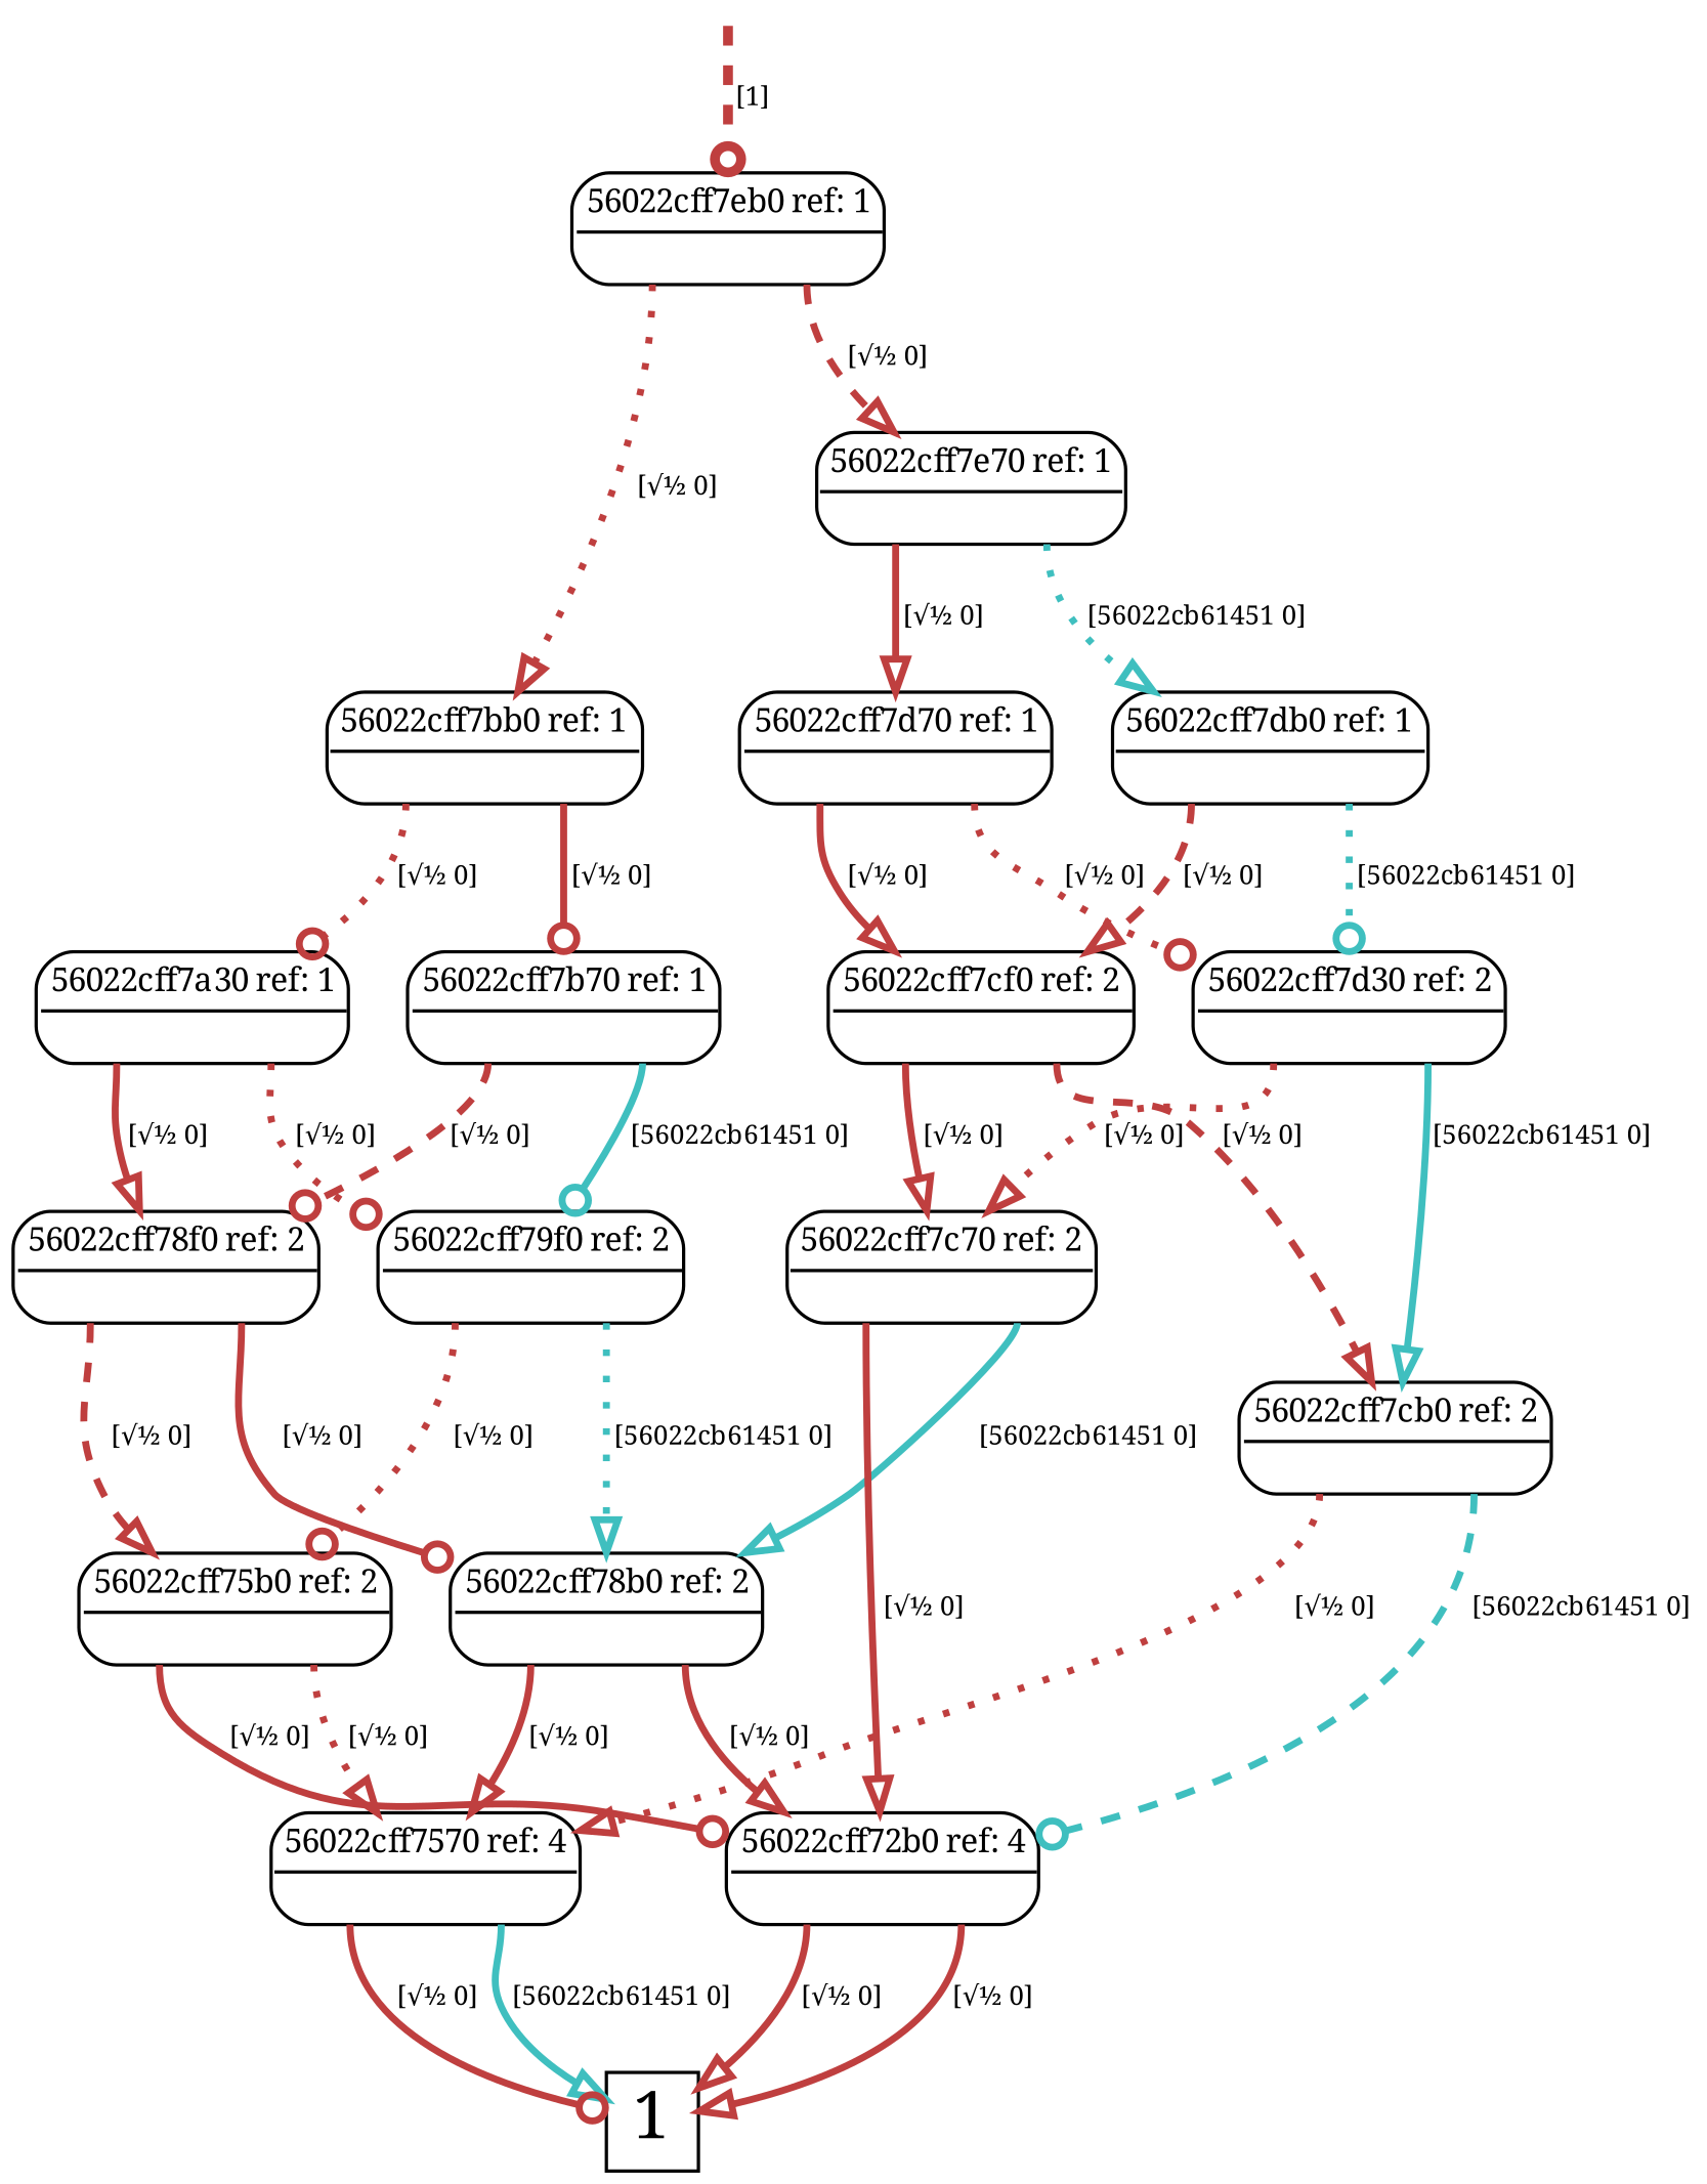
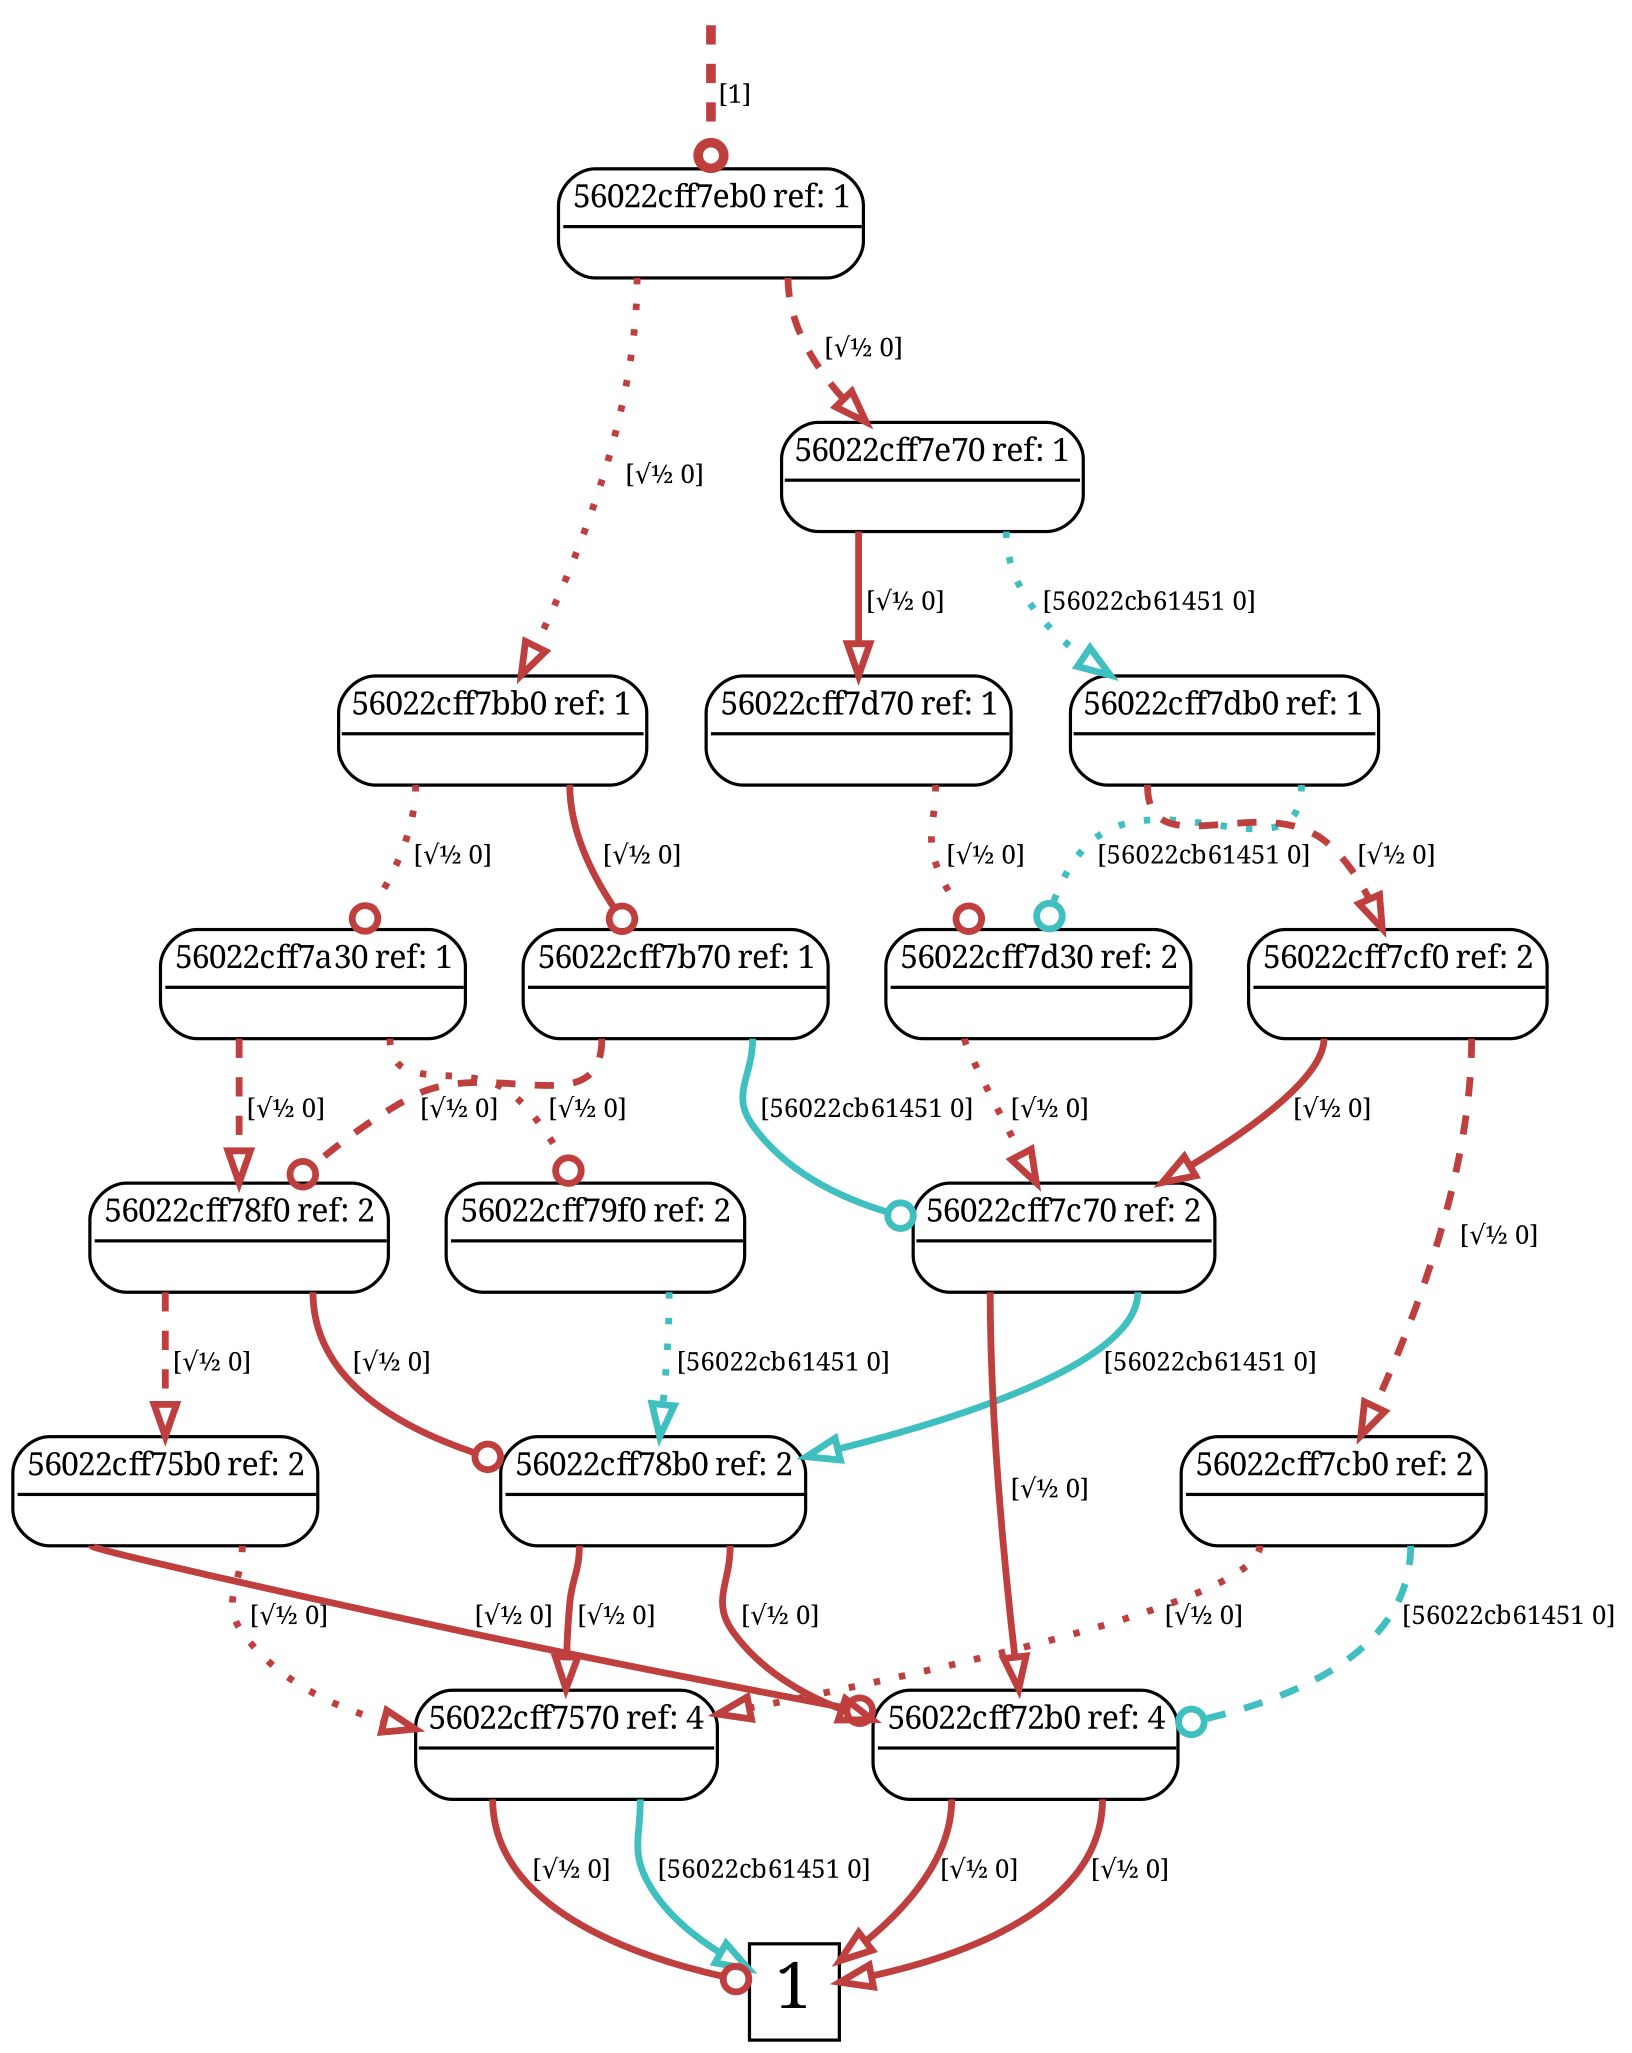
  digraph {
    fontname="Noto Serif"
    node [fontname="Noto Serif" shape=plain]
    edge [arrowhead=onormal color="0.000 0.667 0.750" fontname="Noto Serif" penwidth=2.12132 style=bold tailport="1:s"]
    root [shape=point style=invis]
    n2 [label=<<font point-size="10"><table border="1" cellspacing="0" cellpadding="2" style="rounded"><tr><td colspan="2" border="1" sides="B">56022cff7eb0 ref: 1</td></tr><tr><td port="0" href="javascript:;" border="0" tooltip="0.7071"><font color="white">&nbsp;0 </font></td><td port="1" href="javascript:;" border="0" tooltip="0.7071"><font color="white">&nbsp;0 </font></td></tr></table></font>>]
    n3 [label=<<font point-size="10"><table border="1" cellspacing="0" cellpadding="2" style="rounded"><tr><td colspan="2" border="1" sides="B">56022cff7e70 ref: 1</td></tr><tr><td port="0" href="javascript:;" border="0" tooltip="0.7071"><font color="white">&nbsp;0 </font></td><td port="1" href="javascript:;" border="0" tooltip="-0.7071"><font color="white">&nbsp;0 </font></td></tr></table></font>>]
    n4 [label=<<font point-size="10"><table border="1" cellspacing="0" cellpadding="2" style="rounded"><tr><td colspan="2" border="1" sides="B">56022cff7bb0 ref: 1</td></tr><tr><td port="0" href="javascript:;" border="0" tooltip="0.7071"><font color="white">&nbsp;0 </font></td><td port="1" href="javascript:;" border="0" tooltip="0.7071"><font color="white">&nbsp;0 </font></td></tr></table></font>>]
    n5 [height=0.3 label=<<font point-size="20">1</font>> shape=box width=0.3]
    n6 [label=<<font point-size="10"><table border="1" cellspacing="0" cellpadding="2" style="rounded"><tr><td colspan="2" border="1" sides="B">56022cff7db0 ref: 1</td></tr><tr><td port="0" href="javascript:;" border="0" tooltip="0.7071"><font color="white">&nbsp;0 </font></td><td port="1" href="javascript:;" border="0" tooltip="-0.7071"><font color="white">&nbsp;0 </font></td></tr></table></font>>]
    n7 [label=<<font point-size="10"><table border="1" cellspacing="0" cellpadding="2" style="rounded"><tr><td colspan="2" border="1" sides="B">56022cff7d70 ref: 1</td></tr><tr><td port="0" href="javascript:;" border="0" tooltip="0.7071"><font color="white">&nbsp;0 </font></td><td port="1" href="javascript:;" border="0" tooltip="0.7071"><font color="white">&nbsp;0 </font></td></tr></table></font>>]
    n8 [label=<<font point-size="10"><table border="1" cellspacing="0" cellpadding="2" style="rounded"><tr><td colspan="2" border="1" sides="B">56022cff7b70 ref: 1</td></tr><tr><td port="0" href="javascript:;" border="0" tooltip="0.7071"><font color="white">&nbsp;0 </font></td><td port="1" href="javascript:;" border="0" tooltip="-0.7071"><font color="white">&nbsp;0 </font></td></tr></table></font>>]
    n9 [label=<<font point-size="10"><table border="1" cellspacing="0" cellpadding="2" style="rounded"><tr><td colspan="2" border="1" sides="B">56022cff7a30 ref: 1</td></tr><tr><td port="0" href="javascript:;" border="0" tooltip="0.7071"><font color="white">&nbsp;0 </font></td><td port="1" href="javascript:;" border="0" tooltip="0.7071"><font color="white">&nbsp;0 </font></td></tr></table></font>>]
    n10 [label=<<font point-size="10"><table border="1" cellspacing="0" cellpadding="2" style="rounded"><tr><td colspan="2" border="1" sides="B">56022cff7d30 ref: 2</td></tr><tr><td port="0" href="javascript:;" border="0" tooltip="0.7071"><font color="white">&nbsp;0 </font></td><td port="1" href="javascript:;" border="0" tooltip="-0.7071"><font color="white">&nbsp;0 </font></td></tr></table></font>>]
    n11 [label=<<font point-size="10"><table border="1" cellspacing="0" cellpadding="2" style="rounded"><tr><td colspan="2" border="1" sides="B">56022cff7cf0 ref: 2</td></tr><tr><td port="0" href="javascript:;" border="0" tooltip="0.7071"><font color="white">&nbsp;0 </font></td><td port="1" href="javascript:;" border="0" tooltip="0.7071"><font color="white">&nbsp;0 </font></td></tr></table></font>>]
    n12 [label=<<font point-size="10"><table border="1" cellspacing="0" cellpadding="2" style="rounded"><tr><td colspan="2" border="1" sides="B">56022cff79f0 ref: 2</td></tr><tr><td port="0" href="javascript:;" border="0" tooltip="0.7071"><font color="white">&nbsp;0 </font></td><td port="1" href="javascript:;" border="0" tooltip="-0.7071"><font color="white">&nbsp;0 </font></td></tr></table></font>>]
    n13 [label=<<font point-size="10"><table border="1" cellspacing="0" cellpadding="2" style="rounded"><tr><td colspan="2" border="1" sides="B">56022cff78f0 ref: 2</td></tr><tr><td port="0" href="javascript:;" border="0" tooltip="0.7071"><font color="white">&nbsp;0 </font></td><td port="1" href="javascript:;" border="0" tooltip="0.7071"><font color="white">&nbsp;0 </font></td></tr></table></font>>]
    n14 [label=<<font point-size="10"><table border="1" cellspacing="0" cellpadding="2" style="rounded"><tr><td colspan="2" border="1" sides="B">56022cff7cb0 ref: 2</td></tr><tr><td port="0" href="javascript:;" border="0" tooltip="0.7071"><font color="white">&nbsp;0 </font></td><td port="1" href="javascript:;" border="0" tooltip="-0.7071"><font color="white">&nbsp;0 </font></td></tr></table></font>>]
    n15 [label=<<font point-size="10"><table border="1" cellspacing="0" cellpadding="2" style="rounded"><tr><td colspan="2" border="1" sides="B">56022cff7c70 ref: 2</td></tr><tr><td port="0" href="javascript:;" border="0" tooltip="0.7071"><font color="white">&nbsp;0 </font></td><td port="1" href="javascript:;" border="0" tooltip="-0.7071"><font color="white">&nbsp;0 </font></td></tr></table></font>>]
    n16 [label=<<font point-size="10"><table border="1" cellspacing="0" cellpadding="2" style="rounded"><tr><td colspan="2" border="1" sides="B">56022cff78b0 ref: 2</td></tr><tr><td port="0" href="javascript:;" border="0" tooltip="0.7071"><font color="white">&nbsp;0 </font></td><td port="1" href="javascript:;" border="0" tooltip="0.7071"><font color="white">&nbsp;0 </font></td></tr></table></font>>]
    n17 [label=<<font point-size="10"><table border="1" cellspacing="0" cellpadding="2" style="rounded"><tr><td colspan="2" border="1" sides="B">56022cff75b0 ref: 2</td></tr><tr><td port="0" href="javascript:;" border="0" tooltip="0.7071"><font color="white">&nbsp;0 </font></td><td port="1" href="javascript:;" border="0" tooltip="0.7071"><font color="white">&nbsp;0 </font></td></tr></table></font>>]
    n18 [label=<<font point-size="10"><table border="1" cellspacing="0" cellpadding="2" style="rounded"><tr><td colspan="2" border="1" sides="B">56022cff7570 ref: 4</td></tr><tr><td port="0" href="javascript:;" border="0" tooltip="0.7071"><font color="white">&nbsp;0 </font></td><td port="1" href="javascript:;" border="0" tooltip="-0.7071"><font color="white">&nbsp;0 </font></td></tr></table></font>>]
    n19 [label=<<font point-size="10"><table border="1" cellspacing="0" cellpadding="2" style="rounded"><tr><td colspan="2" border="1" sides="B">56022cff72b0 ref: 4</td></tr><tr><td port="0" href="javascript:;" border="0" tooltip="0.7071"><font color="white">&nbsp;0 </font></td><td port="1" href="javascript:;" border="0" tooltip="0.7071"><font color="white">&nbsp;0 </font></td></tr></table></font>>]
    root -> n2 [arrowhead=odot label=<<font point-size="8">&nbsp;[1]</font>> penwidth=3 style=dashed]
    n2 -> n3 [label=<<font point-size="8">&nbsp;[√½ 0]</font>> style=dashed]
    n2 -> n4 [label=<<font point-size="8">&nbsp;[√½ 0]</font>> style=dotted tailport="0:s"]
    n3 -> n6 [color="0.500 0.667 0.750" label=<<font point-size="8">&nbsp;[56022cb61451 0]</font>> style=dotted]
    n3 -> n7 [label=<<font point-size="8">&nbsp;[√½ 0]</font>> tailport="0:s"]
    n4 -> n8 [arrowhead=odot label=<<font point-size="8">&nbsp;[√½ 0]</font>>]
    n4 -> n9 [arrowhead=odot label=<<font point-size="8">&nbsp;[√½ 0]</font>> style=dotted tailport="0:s"]
    n6 -> n10 [arrowhead=odot color="0.500 0.667 0.750" label=<<font point-size="8">&nbsp;[56022cb61451 0]</font>> style=dotted]
    n6 -> n11 [label=<<font point-size="8">&nbsp;[√½ 0]</font>> style=dashed tailport="0:s"]
    n7 -> n10 [arrowhead=odot label=<<font point-size="8">&nbsp;[√½ 0]</font>> style=dotted]
-   n7 -> n11 [label=<<font point-size="8">&nbsp;[√½ 0]</font>> tailport="0:s"]
-   n8 -> n12 [arrowhead=odot color="0.500 0.667 0.750" label=<<font point-size="8">&nbsp;[56022cb61451 0]</font>>]
+   n8 -> n15 [arrowhead=odot color="0.500 0.667 0.750" label=<<font point-size="8">&nbsp;[56022cb61451 0]</font>>]
    n8 -> n13 [arrowhead=odot label=<<font point-size="8">&nbsp;[√½ 0]</font>> style=dashed tailport="0:s"]
    n9 -> n12 [arrowhead=odot label=<<font point-size="8">&nbsp;[√½ 0]</font>> style=dotted]
-   n9 -> n13 [label=<<font point-size="8">&nbsp;[√½ 0]</font>> tailport="0:s"]
-   n10 -> n14 [color="0.500 0.667 0.750" label=<<font point-size="8">&nbsp;[56022cb61451 0]</font>>]
+   n9 -> n13 [label=<<font point-size="8">&nbsp;[√½ 0]</font>> style=dashed tailport="0:s"]
    n10 -> n15 [label=<<font point-size="8">&nbsp;[√½ 0]</font>> style=dotted tailport="0:s"]
    n11 -> n14 [label=<<font point-size="8">&nbsp;[√½ 0]</font>> style=dashed]
    n11 -> n15 [label=<<font point-size="8">&nbsp;[√½ 0]</font>> tailport="0:s"]
    n12 -> n16 [color="0.500 0.667 0.750" label=<<font point-size="8">&nbsp;[56022cb61451 0]</font>> style=dotted]
-   n12 -> n17 [arrowhead=odot label=<<font point-size="8">&nbsp;[√½ 0]</font>> style=dotted tailport="0:s"]
    n13 -> n16 [arrowhead=odot label=<<font point-size="8">&nbsp;[√½ 0]</font>>]
    n13 -> n17 [label=<<font point-size="8">&nbsp;[√½ 0]</font>> style=dashed tailport="0:s"]
    n14 -> n18 [label=<<font point-size="8">&nbsp;[√½ 0]</font>> style=dotted tailport="0:s"]
    n14 -> n19 [arrowhead=odot color="0.500 0.667 0.750" label=<<font point-size="8">&nbsp;[56022cb61451 0]</font>> style=dashed]
    n15 -> n16 [color="0.500 0.667 0.750" label=<<font point-size="8">&nbsp;[56022cb61451 0]</font>>]
    n15 -> n19 [label=<<font point-size="8">&nbsp;[√½ 0]</font>> tailport="0:s"]
    n16 -> n18 [label=<<font point-size="8">&nbsp;[√½ 0]</font>> tailport="0:s"]
    n16 -> n19 [label=<<font point-size="8">&nbsp;[√½ 0]</font>>]
    n17 -> n18 [label=<<font point-size="8">&nbsp;[√½ 0]</font>> style=dotted]
    n17 -> n19 [arrowhead=odot label=<<font point-size="8">&nbsp;[√½ 0]</font>> tailport="0:s"]
    n18 -> n5 [color="0.500 0.667 0.750" label=<<font point-size="8">&nbsp;[56022cb61451 0]</font>>]
    n18 -> n5 [arrowhead=odot label=<<font point-size="8">&nbsp;[√½ 0]</font>> tailport="0:s"]
    n19 -> n5 [label=<<font point-size="8">&nbsp;[√½ 0]</font>>]
    n19 -> n5 [label=<<font point-size="8">&nbsp;[√½ 0]</font>> tailport="0:s"]
  }
